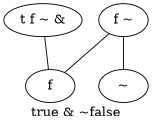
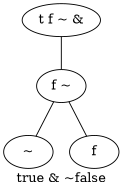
  graph {
    label="true & ~false"
    n1 [label="t f ~ &"]
    n2 [label="f ~"]
    n3 [label="~"]
    n4 [label=f]
-   n1 -- n4
+   n1 -- n2
    n2 -- n3
    n2 -- n4
  }
